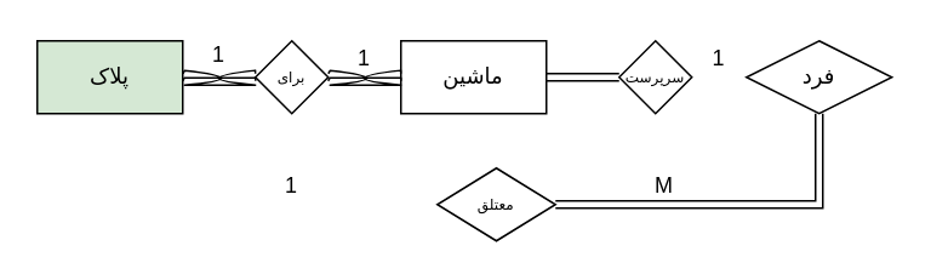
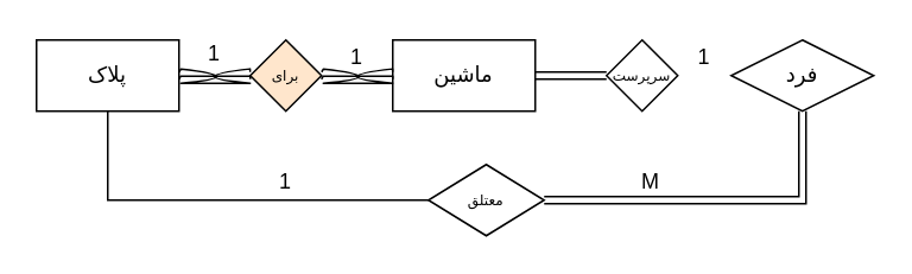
  <mxCell id="0" />
  <mxCell id="1" parent="0" />
- <mxCell id="3" value="پلاک" style="rounded=0;whiteSpace=wrap;html=1;fontFamily=B Yekan;fillColor=#d5e8d4;" parent="1" vertex="1"><mxGeometry x="20" y="22" width="80" height="40" as="geometry" /></mxCell>
+ <mxCell id="2" style="edgeStyle=orthogonalEdgeStyle;rounded=0;orthogonalLoop=1;jettySize=auto;html=1;entryX=0;entryY=0.5;entryDx=0;entryDy=0;endArrow=none;endFill=0;" parent="1" source="3" target="15" edge="1"><mxGeometry relative="1" as="geometry"><Array as="points"><mxPoint x="60" y="112" /></Array></mxGeometry></mxCell>
+ <mxCell id="3" value="پلاک" style="rounded=0;whiteSpace=wrap;html=1;fontFamily=B Yekan;" parent="1" vertex="1"><mxGeometry x="20" y="22" width="80" height="40" as="geometry" /></mxCell>
  <mxCell id="4" value="ماشین" style="rounded=0;whiteSpace=wrap;html=1;fontFamily=B Yekan;" parent="1" vertex="1"><mxGeometry x="220" y="22" width="80" height="40" as="geometry" /></mxCell>
  <mxCell id="5" value="فرد" style="rhombus;whiteSpace=wrap;html=1;fontFamily=B Yekan;" parent="1" vertex="1"><mxGeometry x="410" y="22" width="80" height="40" as="geometry" /></mxCell>
  <mxCell id="6" style="edgeStyle=orthogonalEdgeStyle;rounded=1;orthogonalLoop=1;jettySize=auto;html=1;entryX=1;entryY=0.5;entryDx=0;entryDy=0;fontFamily=B Yekan;strokeColor=default;endArrow=none;endFill=0;shape=link;" parent="1" edge="1"><mxGeometry relative="1" as="geometry"><mxPoint x="140" y="42" as="sourcePoint" /><mxPoint x="100" y="42" as="targetPoint" /></mxGeometry></mxCell>
  <mxCell id="7" style="edgeStyle=orthogonalEdgeStyle;rounded=1;orthogonalLoop=1;jettySize=auto;html=1;entryX=0;entryY=0.5;entryDx=0;entryDy=0;fontFamily=B Yekan;endArrow=none;endFill=0;strokeColor=default;shape=link;" parent="1" edge="1"><mxGeometry relative="1" as="geometry"><mxPoint x="180" y="42" as="sourcePoint" /><mxPoint x="220" y="42" as="targetPoint" /></mxGeometry></mxCell>
- <mxCell id="8" value="برای" style="rhombus;whiteSpace=wrap;html=1;fontFamily=B Yekan;fontSize=8;" parent="1" vertex="1"><mxGeometry x="140" y="22" width="40" height="40" as="geometry" /></mxCell>
+ <mxCell id="8" value="برای" style="rhombus;whiteSpace=wrap;html=1;fontFamily=B Yekan;fontSize=8;fillColor=#ffe6cc;" parent="1" vertex="1"><mxGeometry x="140" y="22" width="40" height="40" as="geometry" /></mxCell>
  <mxCell id="9" style="edgeStyle=orthogonalEdgeStyle;rounded=1;orthogonalLoop=1;jettySize=auto;html=1;entryX=1;entryY=0.5;entryDx=0;entryDy=0;fontFamily=B Yekan;endArrow=none;endFill=0;strokeColor=default;shape=link;" parent="1" source="10" target="4" edge="1"><mxGeometry relative="1" as="geometry" /></mxCell>
  <mxCell id="10" value="سرپرست" style="rhombus;whiteSpace=wrap;html=1;fontFamily=B Yekan;fontSize=8;" parent="1" vertex="1"><mxGeometry x="340" y="22" width="40" height="40" as="geometry" /></mxCell>
  <mxCell id="11" value="1" style="text;html=1;strokeColor=none;fillColor=none;align=center;verticalAlign=middle;whiteSpace=wrap;rounded=0;" parent="1" vertex="1"><mxGeometry x="100" y="20" width="40" height="20" as="geometry" /></mxCell>
  <mxCell id="12" value="1" style="text;html=1;strokeColor=none;fillColor=none;align=center;verticalAlign=middle;whiteSpace=wrap;rounded=0;" parent="1" vertex="1"><mxGeometry x="180" y="22" width="40" height="20" as="geometry" /></mxCell>
  <mxCell id="13" value="1" style="text;html=1;strokeColor=none;fillColor=none;align=center;verticalAlign=middle;whiteSpace=wrap;rounded=0;" parent="1" vertex="1"><mxGeometry x="380" y="22" width="30" height="20" as="geometry" /></mxCell>
  <mxCell id="14" style="edgeStyle=orthogonalEdgeStyle;rounded=0;orthogonalLoop=1;jettySize=auto;html=1;entryX=0.5;entryY=1;entryDx=0;entryDy=0;endArrow=none;endFill=0;shape=link;" parent="1" source="15" target="5" edge="1"><mxGeometry relative="1" as="geometry" /></mxCell>
  <mxCell id="15" value="معتلق" style="rhombus;whiteSpace=wrap;html=1;fontFamily=B Yekan;fontSize=8;" parent="1" vertex="1"><mxGeometry x="240" y="92" width="65" height="40" as="geometry" /></mxCell>
  <mxCell id="16" value="1" style="text;html=1;strokeColor=none;fillColor=none;align=center;verticalAlign=middle;whiteSpace=wrap;rounded=0;" parent="1" vertex="1"><mxGeometry x="140" y="92" width="40" height="20" as="geometry" /></mxCell>
  <mxCell id="17" value="M" style="text;html=1;strokeColor=none;fillColor=none;align=center;verticalAlign=middle;whiteSpace=wrap;rounded=0;" parent="1" vertex="1"><mxGeometry x="350" y="92" width="30" height="20" as="geometry" /></mxCell>
